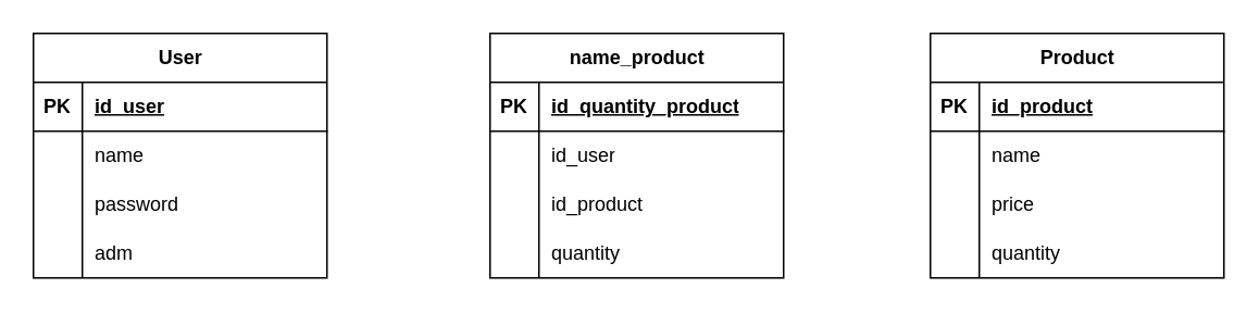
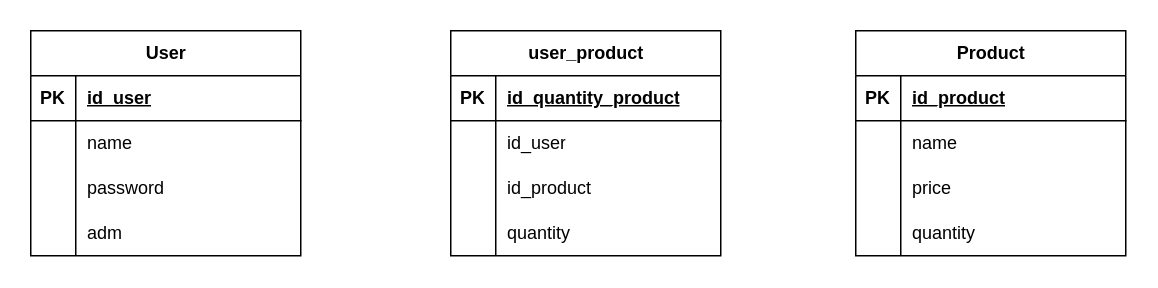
  <mxCell id="0" />
  <mxCell id="1" parent="0" />
  <mxCell id="2" value="User" style="shape=table;startSize=30;container=1;collapsible=1;childLayout=tableLayout;fixedRows=1;rowLines=0;fontStyle=1;align=center;resizeLast=1;html=1;" vertex="1" parent="1"><mxGeometry x="20" y="20" width="180" height="150" as="geometry" /></mxCell>
  <mxCell id="3" value="" style="shape=tableRow;horizontal=0;startSize=0;swimlaneHead=0;swimlaneBody=0;fillColor=none;collapsible=0;dropTarget=0;points=[[0,0.5],[1,0.5]];portConstraint=eastwest;top=0;left=0;right=0;bottom=1;" vertex="1" parent="2"><mxGeometry y="30" width="180" height="30" as="geometry" /></mxCell>
  <mxCell id="4" value="PK" style="shape=partialRectangle;connectable=0;fillColor=none;top=0;left=0;bottom=0;right=0;fontStyle=1;overflow=hidden;whiteSpace=wrap;html=1;" vertex="1" parent="3"><mxGeometry width="30" height="30" as="geometry"><mxRectangle width="30" height="30" as="alternateBounds" /></mxGeometry></mxCell>
  <mxCell id="5" value="id_user" style="shape=partialRectangle;connectable=0;fillColor=none;top=0;left=0;bottom=0;right=0;align=left;spacingLeft=6;fontStyle=5;overflow=hidden;whiteSpace=wrap;html=1;" vertex="1" parent="3"><mxGeometry x="30" width="150" height="30" as="geometry"><mxRectangle width="150" height="30" as="alternateBounds" /></mxGeometry></mxCell>
  <mxCell id="6" value="" style="shape=tableRow;horizontal=0;startSize=0;swimlaneHead=0;swimlaneBody=0;fillColor=none;collapsible=0;dropTarget=0;points=[[0,0.5],[1,0.5]];portConstraint=eastwest;top=0;left=0;right=0;bottom=0;" vertex="1" parent="2"><mxGeometry y="60" width="180" height="30" as="geometry" /></mxCell>
  <mxCell id="7" value="" style="shape=partialRectangle;connectable=0;fillColor=none;top=0;left=0;bottom=0;right=0;editable=1;overflow=hidden;whiteSpace=wrap;html=1;" vertex="1" parent="6"><mxGeometry width="30" height="30" as="geometry"><mxRectangle width="30" height="30" as="alternateBounds" /></mxGeometry></mxCell>
  <mxCell id="8" value="name" style="shape=partialRectangle;connectable=0;fillColor=none;top=0;left=0;bottom=0;right=0;align=left;spacingLeft=6;overflow=hidden;whiteSpace=wrap;html=1;" vertex="1" parent="6"><mxGeometry x="30" width="150" height="30" as="geometry"><mxRectangle width="150" height="30" as="alternateBounds" /></mxGeometry></mxCell>
  <mxCell id="9" value="" style="shape=tableRow;horizontal=0;startSize=0;swimlaneHead=0;swimlaneBody=0;fillColor=none;collapsible=0;dropTarget=0;points=[[0,0.5],[1,0.5]];portConstraint=eastwest;top=0;left=0;right=0;bottom=0;" vertex="1" parent="2"><mxGeometry y="90" width="180" height="30" as="geometry" /></mxCell>
  <mxCell id="10" value="" style="shape=partialRectangle;connectable=0;fillColor=none;top=0;left=0;bottom=0;right=0;editable=1;overflow=hidden;whiteSpace=wrap;html=1;" vertex="1" parent="9"><mxGeometry width="30" height="30" as="geometry"><mxRectangle width="30" height="30" as="alternateBounds" /></mxGeometry></mxCell>
  <mxCell id="11" value="password" style="shape=partialRectangle;connectable=0;fillColor=none;top=0;left=0;bottom=0;right=0;align=left;spacingLeft=6;overflow=hidden;whiteSpace=wrap;html=1;" vertex="1" parent="9"><mxGeometry x="30" width="150" height="30" as="geometry"><mxRectangle width="150" height="30" as="alternateBounds" /></mxGeometry></mxCell>
  <mxCell id="12" value="" style="shape=tableRow;horizontal=0;startSize=0;swimlaneHead=0;swimlaneBody=0;fillColor=none;collapsible=0;dropTarget=0;points=[[0,0.5],[1,0.5]];portConstraint=eastwest;top=0;left=0;right=0;bottom=0;" vertex="1" parent="2"><mxGeometry y="120" width="180" height="30" as="geometry" /></mxCell>
  <mxCell id="13" value="" style="shape=partialRectangle;connectable=0;fillColor=none;top=0;left=0;bottom=0;right=0;editable=1;overflow=hidden;whiteSpace=wrap;html=1;" vertex="1" parent="12"><mxGeometry width="30" height="30" as="geometry"><mxRectangle width="30" height="30" as="alternateBounds" /></mxGeometry></mxCell>
  <mxCell id="14" value="adm" style="shape=partialRectangle;connectable=0;fillColor=none;top=0;left=0;bottom=0;right=0;align=left;spacingLeft=6;overflow=hidden;whiteSpace=wrap;html=1;" vertex="1" parent="12"><mxGeometry x="30" width="150" height="30" as="geometry"><mxRectangle width="150" height="30" as="alternateBounds" /></mxGeometry></mxCell>
  <mxCell id="15" value="Product" style="shape=table;startSize=30;container=1;collapsible=1;childLayout=tableLayout;fixedRows=1;rowLines=0;fontStyle=1;align=center;resizeLast=1;html=1;" vertex="1" parent="1"><mxGeometry x="570" y="20" width="180" height="150" as="geometry" /></mxCell>
  <mxCell id="16" value="" style="shape=tableRow;horizontal=0;startSize=0;swimlaneHead=0;swimlaneBody=0;fillColor=none;collapsible=0;dropTarget=0;points=[[0,0.5],[1,0.5]];portConstraint=eastwest;top=0;left=0;right=0;bottom=1;" vertex="1" parent="15"><mxGeometry y="30" width="180" height="30" as="geometry" /></mxCell>
  <mxCell id="17" value="PK" style="shape=partialRectangle;connectable=0;fillColor=none;top=0;left=0;bottom=0;right=0;fontStyle=1;overflow=hidden;whiteSpace=wrap;html=1;" vertex="1" parent="16"><mxGeometry width="30" height="30" as="geometry"><mxRectangle width="30" height="30" as="alternateBounds" /></mxGeometry></mxCell>
  <mxCell id="18" value="id_product" style="shape=partialRectangle;connectable=0;fillColor=none;top=0;left=0;bottom=0;right=0;align=left;spacingLeft=6;fontStyle=5;overflow=hidden;whiteSpace=wrap;html=1;" vertex="1" parent="16"><mxGeometry x="30" width="150" height="30" as="geometry"><mxRectangle width="150" height="30" as="alternateBounds" /></mxGeometry></mxCell>
  <mxCell id="19" value="" style="shape=tableRow;horizontal=0;startSize=0;swimlaneHead=0;swimlaneBody=0;fillColor=none;collapsible=0;dropTarget=0;points=[[0,0.5],[1,0.5]];portConstraint=eastwest;top=0;left=0;right=0;bottom=0;" vertex="1" parent="15"><mxGeometry y="60" width="180" height="30" as="geometry" /></mxCell>
  <mxCell id="20" value="" style="shape=partialRectangle;connectable=0;fillColor=none;top=0;left=0;bottom=0;right=0;editable=1;overflow=hidden;whiteSpace=wrap;html=1;" vertex="1" parent="19"><mxGeometry width="30" height="30" as="geometry"><mxRectangle width="30" height="30" as="alternateBounds" /></mxGeometry></mxCell>
  <mxCell id="21" value="name" style="shape=partialRectangle;connectable=0;fillColor=none;top=0;left=0;bottom=0;right=0;align=left;spacingLeft=6;overflow=hidden;whiteSpace=wrap;html=1;" vertex="1" parent="19"><mxGeometry x="30" width="150" height="30" as="geometry"><mxRectangle width="150" height="30" as="alternateBounds" /></mxGeometry></mxCell>
  <mxCell id="22" value="" style="shape=tableRow;horizontal=0;startSize=0;swimlaneHead=0;swimlaneBody=0;fillColor=none;collapsible=0;dropTarget=0;points=[[0,0.5],[1,0.5]];portConstraint=eastwest;top=0;left=0;right=0;bottom=0;" vertex="1" parent="15"><mxGeometry y="90" width="180" height="30" as="geometry" /></mxCell>
  <mxCell id="23" value="" style="shape=partialRectangle;connectable=0;fillColor=none;top=0;left=0;bottom=0;right=0;editable=1;overflow=hidden;whiteSpace=wrap;html=1;" vertex="1" parent="22"><mxGeometry width="30" height="30" as="geometry"><mxRectangle width="30" height="30" as="alternateBounds" /></mxGeometry></mxCell>
  <mxCell id="24" value="price" style="shape=partialRectangle;connectable=0;fillColor=none;top=0;left=0;bottom=0;right=0;align=left;spacingLeft=6;overflow=hidden;whiteSpace=wrap;html=1;" vertex="1" parent="22"><mxGeometry x="30" width="150" height="30" as="geometry"><mxRectangle width="150" height="30" as="alternateBounds" /></mxGeometry></mxCell>
  <mxCell id="25" value="" style="shape=tableRow;horizontal=0;startSize=0;swimlaneHead=0;swimlaneBody=0;fillColor=none;collapsible=0;dropTarget=0;points=[[0,0.5],[1,0.5]];portConstraint=eastwest;top=0;left=0;right=0;bottom=0;" vertex="1" parent="15"><mxGeometry y="120" width="180" height="30" as="geometry" /></mxCell>
  <mxCell id="26" value="" style="shape=partialRectangle;connectable=0;fillColor=none;top=0;left=0;bottom=0;right=0;editable=1;overflow=hidden;whiteSpace=wrap;html=1;" vertex="1" parent="25"><mxGeometry width="30" height="30" as="geometry"><mxRectangle width="30" height="30" as="alternateBounds" /></mxGeometry></mxCell>
  <mxCell id="27" value="quantity" style="shape=partialRectangle;connectable=0;fillColor=none;top=0;left=0;bottom=0;right=0;align=left;spacingLeft=6;overflow=hidden;whiteSpace=wrap;html=1;" vertex="1" parent="25"><mxGeometry x="30" width="150" height="30" as="geometry"><mxRectangle width="150" height="30" as="alternateBounds" /></mxGeometry></mxCell>
- <mxCell id="28" value="name_product" style="shape=table;startSize=30;container=1;collapsible=1;childLayout=tableLayout;fixedRows=1;rowLines=0;fontStyle=1;align=center;resizeLast=1;html=1;" vertex="1" parent="1"><mxGeometry x="300" y="20" width="180" height="150" as="geometry" /></mxCell>
+ <mxCell id="28" value="user_product" style="shape=table;startSize=30;container=1;collapsible=1;childLayout=tableLayout;fixedRows=1;rowLines=0;fontStyle=1;align=center;resizeLast=1;html=1;" vertex="1" parent="1"><mxGeometry x="300" y="20" width="180" height="150" as="geometry" /></mxCell>
  <mxCell id="29" value="" style="shape=tableRow;horizontal=0;startSize=0;swimlaneHead=0;swimlaneBody=0;fillColor=none;collapsible=0;dropTarget=0;points=[[0,0.5],[1,0.5]];portConstraint=eastwest;top=0;left=0;right=0;bottom=1;" vertex="1" parent="28"><mxGeometry y="30" width="180" height="30" as="geometry" /></mxCell>
  <mxCell id="30" value="PK" style="shape=partialRectangle;connectable=0;fillColor=none;top=0;left=0;bottom=0;right=0;fontStyle=1;overflow=hidden;whiteSpace=wrap;html=1;" vertex="1" parent="29"><mxGeometry width="30" height="30" as="geometry"><mxRectangle width="30" height="30" as="alternateBounds" /></mxGeometry></mxCell>
  <mxCell id="31" value="id_quantity_product" style="shape=partialRectangle;connectable=0;fillColor=none;top=0;left=0;bottom=0;right=0;align=left;spacingLeft=6;fontStyle=5;overflow=hidden;whiteSpace=wrap;html=1;" vertex="1" parent="29"><mxGeometry x="30" width="150" height="30" as="geometry"><mxRectangle width="150" height="30" as="alternateBounds" /></mxGeometry></mxCell>
  <mxCell id="32" value="" style="shape=tableRow;horizontal=0;startSize=0;swimlaneHead=0;swimlaneBody=0;fillColor=none;collapsible=0;dropTarget=0;points=[[0,0.5],[1,0.5]];portConstraint=eastwest;top=0;left=0;right=0;bottom=0;" vertex="1" parent="28"><mxGeometry y="60" width="180" height="30" as="geometry" /></mxCell>
  <mxCell id="33" value="" style="shape=partialRectangle;connectable=0;fillColor=none;top=0;left=0;bottom=0;right=0;editable=1;overflow=hidden;whiteSpace=wrap;html=1;" vertex="1" parent="32"><mxGeometry width="30" height="30" as="geometry"><mxRectangle width="30" height="30" as="alternateBounds" /></mxGeometry></mxCell>
  <mxCell id="34" value="id_user" style="shape=partialRectangle;connectable=0;fillColor=none;top=0;left=0;bottom=0;right=0;align=left;spacingLeft=6;overflow=hidden;whiteSpace=wrap;html=1;" vertex="1" parent="32"><mxGeometry x="30" width="150" height="30" as="geometry"><mxRectangle width="150" height="30" as="alternateBounds" /></mxGeometry></mxCell>
  <mxCell id="35" value="" style="shape=tableRow;horizontal=0;startSize=0;swimlaneHead=0;swimlaneBody=0;fillColor=none;collapsible=0;dropTarget=0;points=[[0,0.5],[1,0.5]];portConstraint=eastwest;top=0;left=0;right=0;bottom=0;" vertex="1" parent="28"><mxGeometry y="90" width="180" height="30" as="geometry" /></mxCell>
  <mxCell id="36" value="" style="shape=partialRectangle;connectable=0;fillColor=none;top=0;left=0;bottom=0;right=0;editable=1;overflow=hidden;whiteSpace=wrap;html=1;" vertex="1" parent="35"><mxGeometry width="30" height="30" as="geometry"><mxRectangle width="30" height="30" as="alternateBounds" /></mxGeometry></mxCell>
  <mxCell id="37" value="id_product" style="shape=partialRectangle;connectable=0;fillColor=none;top=0;left=0;bottom=0;right=0;align=left;spacingLeft=6;overflow=hidden;whiteSpace=wrap;html=1;" vertex="1" parent="35"><mxGeometry x="30" width="150" height="30" as="geometry"><mxRectangle width="150" height="30" as="alternateBounds" /></mxGeometry></mxCell>
  <mxCell id="38" value="" style="shape=tableRow;horizontal=0;startSize=0;swimlaneHead=0;swimlaneBody=0;fillColor=none;collapsible=0;dropTarget=0;points=[[0,0.5],[1,0.5]];portConstraint=eastwest;top=0;left=0;right=0;bottom=0;" vertex="1" parent="28"><mxGeometry y="120" width="180" height="30" as="geometry" /></mxCell>
  <mxCell id="39" value="" style="shape=partialRectangle;connectable=0;fillColor=none;top=0;left=0;bottom=0;right=0;editable=1;overflow=hidden;whiteSpace=wrap;html=1;" vertex="1" parent="38"><mxGeometry width="30" height="30" as="geometry"><mxRectangle width="30" height="30" as="alternateBounds" /></mxGeometry></mxCell>
  <mxCell id="40" value="quantity" style="shape=partialRectangle;connectable=0;fillColor=none;top=0;left=0;bottom=0;right=0;align=left;spacingLeft=6;overflow=hidden;whiteSpace=wrap;html=1;" vertex="1" parent="38"><mxGeometry x="30" width="150" height="30" as="geometry"><mxRectangle width="150" height="30" as="alternateBounds" /></mxGeometry></mxCell>
